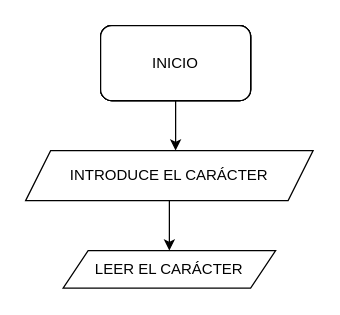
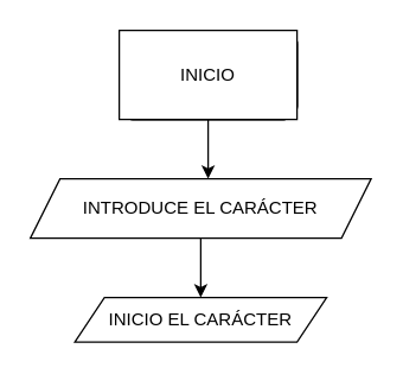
  <mxCell id="0" />
  <mxCell id="1" parent="0" />
  <mxCell id="2" value="" style="rounded=1;whiteSpace=wrap;html=1;" vertex="1" parent="1"><mxGeometry x="80" y="20" width="120" height="60" as="geometry" /></mxCell>
  <mxCell id="3" value="" style="rounded=1;whiteSpace=wrap;html=1;" vertex="1" parent="1"><mxGeometry x="80" y="20" width="120" height="60" as="geometry" /></mxCell>
  <mxCell id="4" value="" style="rounded=1;whiteSpace=wrap;html=1;" vertex="1" parent="1"><mxGeometry x="80" y="20" width="120" height="60" as="geometry" /></mxCell>
- <mxCell id="5" value="INICIO" style="rounded=1;whiteSpace=wrap;html=1;" vertex="1" parent="1"><mxGeometry x="80" y="20" width="120" height="60" as="geometry" /></mxCell>
+ <mxCell id="5" value="INICIO" style="whiteSpace=wrap;html=1;rounded=0;" vertex="1" parent="1"><mxGeometry x="80" y="20" width="120" height="60" as="geometry" /></mxCell>
  <mxCell id="6" value="" style="endArrow=classic;html=1;rounded=0;exitX=0.5;exitY=1;exitDx=0;exitDy=0;" edge="1" source="5" parent="1"><mxGeometry width="50" height="50" relative="1" as="geometry"><mxPoint x="350" y="260" as="sourcePoint" /><mxPoint x="140" y="120" as="targetPoint" /></mxGeometry></mxCell>
  <mxCell id="7" value="INTRODUCE EL CARÁCTER" style="shape=parallelogram;perimeter=parallelogramPerimeter;whiteSpace=wrap;html=1;fixedSize=1;" vertex="1" parent="1"><mxGeometry x="20" y="120" width="230" height="40" as="geometry" /></mxCell>
  <mxCell id="8" value="" style="endArrow=classic;html=1;rounded=0;exitX=0.5;exitY=1;exitDx=0;exitDy=0;" edge="1" parent="1" source="7"><mxGeometry width="50" height="50" relative="1" as="geometry"><mxPoint x="139.5" y="170" as="sourcePoint" /><mxPoint x="135" y="200" as="targetPoint" /><Array as="points" /></mxGeometry></mxCell>
- <mxCell id="9" value="LEER EL CARÁCTER&lt;br&gt;" style="shape=parallelogram;perimeter=parallelogramPerimeter;whiteSpace=wrap;html=1;fixedSize=1;" vertex="1" parent="1"><mxGeometry x="50" y="200" width="170" height="30" as="geometry" /></mxCell>
+ <mxCell id="9" value="INICIO EL CARÁCTER&lt;br&gt;" style="shape=parallelogram;perimeter=parallelogramPerimeter;whiteSpace=wrap;html=1;fixedSize=1;" vertex="1" parent="1"><mxGeometry x="50" y="200" width="170" height="30" as="geometry" /></mxCell>
